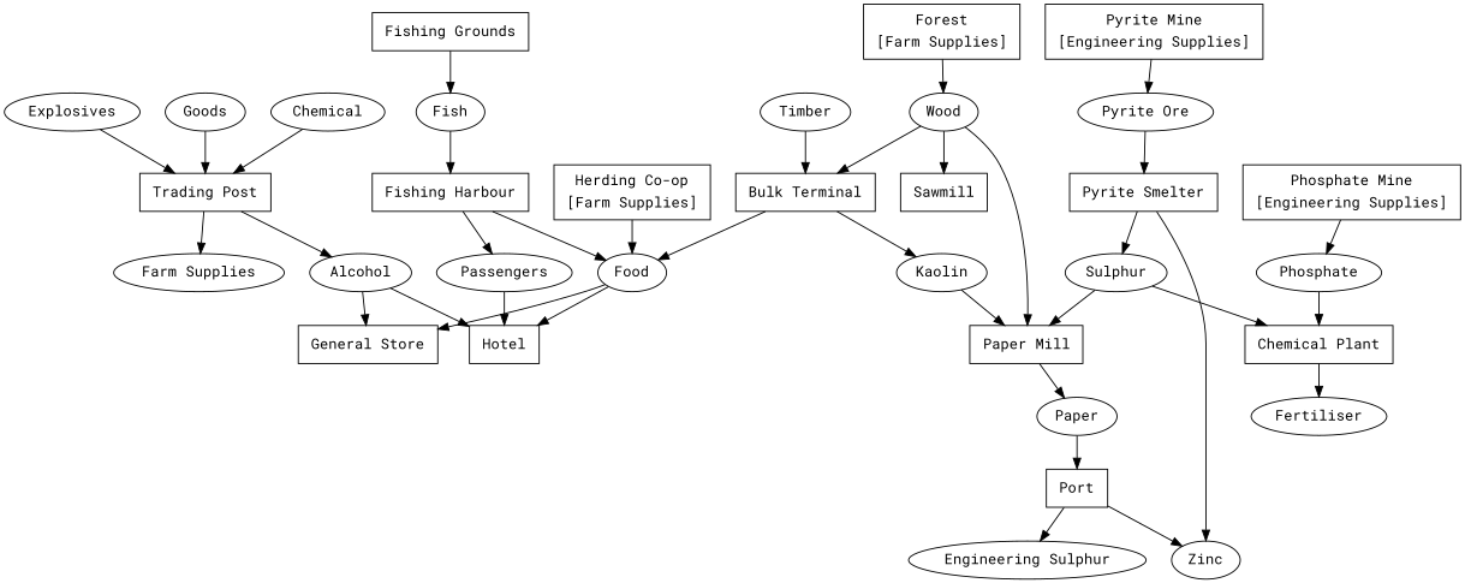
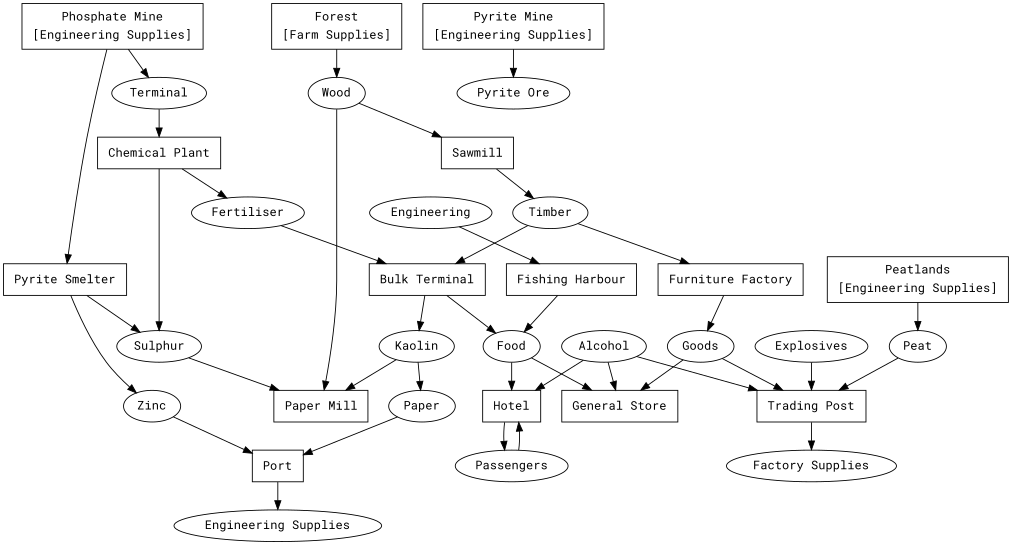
  digraph {
    fname="docs/html/arctic_basic.dot"
    fontname="Roboto Mono"
    nodesep=0.33
    rankdir=TB
    ranksep=0.44
    node [fontname="Roboto Mono" shape=ellipse]
    edge [fontname="Roboto Mono" weight=1]
    n1 [label=Alcohol]
    n2 [label=<             <table border="0" cellborder="0">                 <tr><td>General Store</td></tr>                                                                                                                                                </table>         > shape=box]
    n3 [label=<             <table border="0" cellborder="0">                 <tr><td>Hotel</td></tr>                                                                                                                                                </table>         > shape=box]
    n4 [label=Passengers]
-   n5 [label="Engineering Sulphur"]
+   n5 [label="Engineering Supplies"]
    n6 [label=Explosives]
    n7 [label=<             <table border="0" cellborder="0">                 <tr><td>Trading Post</td></tr>                                                                                                                                                </table>         > shape=box]
-   n8 [label="Farm Supplies"]
+   n8 [label="Factory Supplies"]
    n9 [label=Fertiliser]
    n10 [label=<             <table border="0" cellborder="0">                 <tr><td>Bulk Terminal</td></tr>                                                                                                          </table>         > shape=box]
    n11 [label=Food]
    n12 [label=Kaolin]
    n13 [label=<             <table border="0" cellborder="0">                 <tr><td>Paper Mill</td></tr>                                                                                                                                                </table>         > shape=box]
-   n14 [label=Fish]
+   n14 [label=Engineering]
    n15 [label=<             <table border="0" cellborder="0">                 <tr><td>Fishing Harbour</td></tr>                                                                    </table>         > shape=box]
    n16 [label=Goods]
    n17 [label=Paper]
    n18 [label=<             <table border="0" cellborder="0">                 <tr><td>Port</td></tr>                                                                                                          </table>         > shape=box]
-   n19 [label=Chemical]
-   n20 [label=Phosphate]
+   n19 [label=Peat]
+   n20 [label=Terminal]
    n21 [label=<             <table border="0" cellborder="0">                 <tr><td>Chemical Plant</td></tr>                                                                                                          </table>         > shape=box]
    n22 [label="Pyrite Ore"]
    n23 [label=<             <table border="0" cellborder="0">                 <tr><td>Pyrite Smelter</td></tr>                                                                    </table>         > shape=box]
    n24 [label=Sulphur]
    n25 [label=Zinc]
    n26 [label=Timber]
+   n27 [label=<             <table border="0" cellborder="0">                 <tr><td>Furniture Factory</td></tr>                                                                    </table>         > shape=box]
    n28 [label=Wood]
    n29 [label=<             <table border="0" cellborder="0">                 <tr><td>Sawmill</td></tr>                                                                    </table>         > shape=box]
-   n30 [label=<             <table border="0" cellborder="0">                 <tr><td>Fishing Grounds</td></tr>                              </table>         > shape=box]
    n31 [label=<             <table border="0" cellborder="0">                 <tr><td>Forest</td></tr>                                                               <tr><td>[Farm Supplies]</td></tr>                                                   </table>         > shape=box]
-   n32 [label=<             <table border="0" cellborder="0">                 <tr><td>Herding Co-op</td></tr>                                                               <tr><td>[Farm Supplies]</td></tr>                                                   </table>         > shape=box]
+   n33 [label=<             <table border="0" cellborder="0">                 <tr><td>Peatlands</td></tr>                                                               <tr><td>[Engineering Supplies]</td></tr>                                                   </table>         > shape=box]
    n34 [label=<             <table border="0" cellborder="0">                 <tr><td>Phosphate Mine</td></tr>                                                               <tr><td>[Engineering Supplies]</td></tr>                                                   </table>         > shape=box]
    n35 [label=<             <table border="0" cellborder="0">                 <tr><td>Pyrite Mine</td></tr>                                                               <tr><td>[Engineering Supplies]</td></tr>                                                   </table>         > shape=box]
    n1 -> n2 [weight=3]
    n1 -> n3 [weight=3]
-   n15 -> n4 [weight=""]
+   n3 -> n4 [weight=""]
    n4 -> n3 [weight=""]
    n6 -> n7 [weight=3]
-   n7 -> n1 [weight=2]
+   n1 -> n7 [weight=2]
    n7 -> n8 [weight=2]
-   n28 -> n10 [weight=2]
+   n9 -> n10 [weight=2]
    n10 -> n11 [weight=2]
    n10 -> n12 [weight=2]
    n11 -> n2 [weight=3]
    n11 -> n3 [weight=3]
    n12 -> n13 [weight=3]
-   n13 -> n17
+   n12 -> n17
    n14 -> n15
    n15 -> n11
+   n16 -> n2 [weight=3]
    n16 -> n7 [weight=3]
    n17 -> n18 [weight=2]
    n18 -> n5
    n19 -> n7 [weight=3]
    n20 -> n21 [weight=2]
    n21 -> n9 [weight=2]
-   n22 -> n23
+   n34 -> n23
    n23 -> n24 [weight=2]
    n23 -> n25 [weight=2]
    n24 -> n13 [weight=3]
-   n24 -> n21 [weight=2]
-   n18 -> n25 [weight=2]
+   n21 -> n24 [weight=2]
+   n25 -> n18 [weight=2]
    n26 -> n10 [weight=2]
+   n26 -> n27
+   n27 -> n16
    n28 -> n13 [weight=3]
    n28 -> n29
-   n30 -> n14
+   n29 -> n26
    n31 -> n28
-   n32 -> n11
+   n33 -> n19
    n34 -> n20
    n35 -> n22
  }
